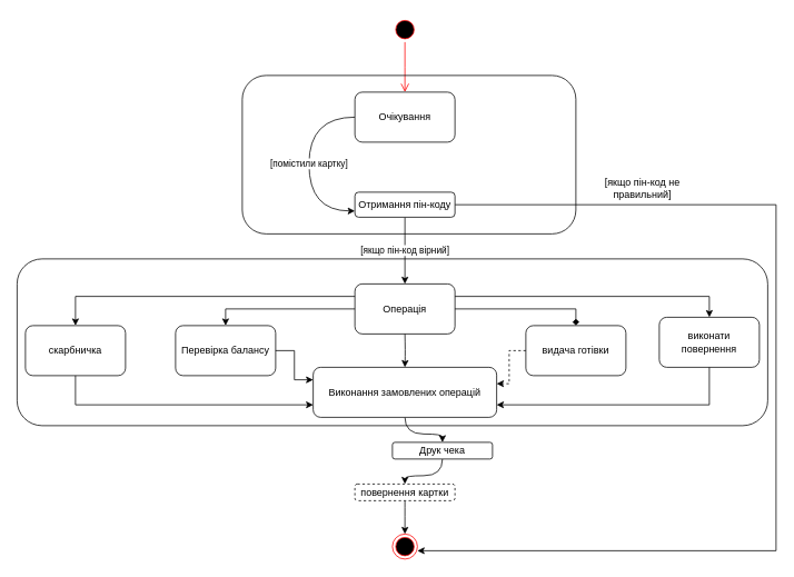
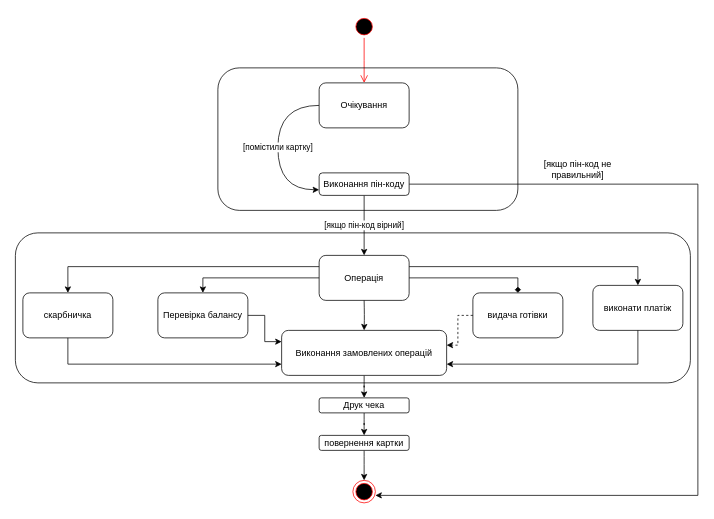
  <mxCell id="0" />
  <mxCell id="1" parent="0" />
  <mxCell id="2" value="" style="ellipse;html=1;shape=startState;fillColor=#000000;strokeColor=#ff0000;" parent="1" vertex="1"><mxGeometry x="470" y="20" width="30" height="30" as="geometry" /></mxCell>
  <mxCell id="3" value="" style="edgeStyle=orthogonalEdgeStyle;html=1;verticalAlign=bottom;endArrow=open;endSize=8;strokeColor=#ff0000;rounded=0;" parent="1" source="2" edge="1"><mxGeometry relative="1" as="geometry"><mxPoint x="485" y="110" as="targetPoint" /></mxGeometry></mxCell>
  <mxCell id="4" value="[помістили картку]" style="edgeStyle=orthogonalEdgeStyle;rounded=0;orthogonalLoop=1;jettySize=auto;html=1;entryX=0;entryY=0.75;entryDx=0;entryDy=0;exitX=0;exitY=0.5;exitDx=0;exitDy=0;curved=1;" parent="1" source="5" target="8" edge="1"><mxGeometry relative="1" as="geometry"><Array as="points"><mxPoint x="370" y="140" /><mxPoint x="370" y="253" /></Array></mxGeometry></mxCell>
  <mxCell id="5" value="Очікування" style="rounded=1;whiteSpace=wrap;html=1;" parent="1" vertex="1"><mxGeometry x="425" y="110" width="120" height="60" as="geometry" /></mxCell>
  <mxCell id="6" value="[якщо пін-код вірний]" style="edgeStyle=orthogonalEdgeStyle;curved=1;rounded=0;orthogonalLoop=1;jettySize=auto;html=1;" parent="1" source="8" edge="1"><mxGeometry relative="1" as="geometry"><mxPoint x="485" y="340" as="targetPoint" /></mxGeometry></mxCell>
  <mxCell id="7" style="edgeStyle=orthogonalEdgeStyle;rounded=0;orthogonalLoop=1;jettySize=auto;html=1;entryX=1;entryY=0.667;entryDx=0;entryDy=0;entryPerimeter=0;" parent="1" source="8" target="17" edge="1"><mxGeometry relative="1" as="geometry"><Array as="points"><mxPoint x="930" y="245" /><mxPoint x="930" y="660" /></Array></mxGeometry></mxCell>
- <mxCell id="8" value="Отримання пін-коду" style="rounded=1;whiteSpace=wrap;html=1;" parent="1" vertex="1"><mxGeometry x="425" y="230" width="120" height="30" as="geometry" /></mxCell>
+ <mxCell id="8" value="Виконання пін-коду" style="rounded=1;whiteSpace=wrap;html=1;" parent="1" vertex="1"><mxGeometry x="425" y="230" width="120" height="30" as="geometry" /></mxCell>
  <mxCell id="9" style="edgeStyle=orthogonalEdgeStyle;rounded=0;orthogonalLoop=1;jettySize=auto;html=1;exitX=0.5;exitY=1;exitDx=0;exitDy=0;" parent="1" source="8" target="8" edge="1"><mxGeometry relative="1" as="geometry" /></mxCell>
  <mxCell id="10" style="edgeStyle=orthogonalEdgeStyle;curved=1;rounded=0;orthogonalLoop=1;jettySize=auto;html=1;entryX=0.5;entryY=0;entryDx=0;entryDy=0;" parent="1" target="12" edge="1"><mxGeometry relative="1" as="geometry"><mxPoint x="485" y="400" as="sourcePoint" /></mxGeometry></mxCell>
  <mxCell id="11" style="edgeStyle=orthogonalEdgeStyle;curved=1;rounded=0;orthogonalLoop=1;jettySize=auto;html=1;entryX=0.5;entryY=0;entryDx=0;entryDy=0;" parent="1" source="12" target="14" edge="1"><mxGeometry relative="1" as="geometry" /></mxCell>
  <mxCell id="12" value="Виконання замовлених операцій" style="rounded=1;whiteSpace=wrap;html=1;" parent="1" vertex="1"><mxGeometry x="375" y="440" width="220" height="60" as="geometry" /></mxCell>
  <mxCell id="13" style="edgeStyle=orthogonalEdgeStyle;curved=1;rounded=0;orthogonalLoop=1;jettySize=auto;html=1;entryX=0.5;entryY=0;entryDx=0;entryDy=0;" parent="1" source="14" target="16" edge="1"><mxGeometry relative="1" as="geometry" /></mxCell>
- <mxCell id="14" value="Друк чека" style="rounded=1;whiteSpace=wrap;html=1;" parent="1" vertex="1"><mxGeometry x="470" y="530" width="120" height="20" as="geometry" /></mxCell>
+ <mxCell id="14" value="Друк чека" style="rounded=1;whiteSpace=wrap;html=1;" parent="1" vertex="1"><mxGeometry x="425" y="530" width="120" height="20" as="geometry" /></mxCell>
  <mxCell id="15" style="edgeStyle=orthogonalEdgeStyle;curved=1;rounded=0;orthogonalLoop=1;jettySize=auto;html=1;entryX=0.5;entryY=0;entryDx=0;entryDy=0;" parent="1" source="16" target="17" edge="1"><mxGeometry relative="1" as="geometry" /></mxCell>
- <mxCell id="16" value="повернення картки" style="rounded=1;whiteSpace=wrap;html=1;dashed=1;" parent="1" vertex="1"><mxGeometry x="425" y="580" width="120" height="20" as="geometry" /></mxCell>
+ <mxCell id="16" value="повернення картки" style="rounded=1;whiteSpace=wrap;html=1;" parent="1" vertex="1"><mxGeometry x="425" y="580" width="120" height="20" as="geometry" /></mxCell>
  <mxCell id="17" value="" style="ellipse;html=1;shape=endState;fillColor=#000000;strokeColor=#ff0000;" parent="1" vertex="1"><mxGeometry x="470" y="640" width="30" height="30" as="geometry" /></mxCell>
  <mxCell id="18" value="" style="rounded=1;whiteSpace=wrap;html=1;fillColor=none;" parent="1" vertex="1"><mxGeometry x="290" y="90" width="400" height="190" as="geometry" /></mxCell>
  <mxCell id="19" value="[якщо пін-код не правильний]" style="text;html=1;strokeColor=none;fillColor=none;align=center;verticalAlign=middle;whiteSpace=wrap;rounded=0;" parent="1" vertex="1"><mxGeometry x="720" y="210" width="100" height="30" as="geometry" /></mxCell>
  <mxCell id="20" style="edgeStyle=orthogonalEdgeStyle;rounded=0;orthogonalLoop=1;jettySize=auto;html=1;entryX=0.5;entryY=0;entryDx=0;entryDy=0;" parent="1" source="24" target="26" edge="1"><mxGeometry relative="1" as="geometry" /></mxCell>
  <mxCell id="21" style="edgeStyle=orthogonalEdgeStyle;rounded=0;orthogonalLoop=1;jettySize=auto;html=1;entryX=0.5;entryY=0;entryDx=0;entryDy=0;endArrow=diamond;" parent="1" source="24" target="28" edge="1"><mxGeometry relative="1" as="geometry" /></mxCell>
  <mxCell id="22" style="edgeStyle=orthogonalEdgeStyle;rounded=0;orthogonalLoop=1;jettySize=auto;html=1;exitX=0;exitY=0.25;exitDx=0;exitDy=0;entryX=0.5;entryY=0;entryDx=0;entryDy=0;" parent="1" source="24" target="32" edge="1"><mxGeometry relative="1" as="geometry" /></mxCell>
  <mxCell id="23" style="edgeStyle=orthogonalEdgeStyle;rounded=0;orthogonalLoop=1;jettySize=auto;html=1;exitX=1;exitY=0.25;exitDx=0;exitDy=0;entryX=0.5;entryY=0;entryDx=0;entryDy=0;" parent="1" source="24" target="30" edge="1"><mxGeometry relative="1" as="geometry" /></mxCell>
  <mxCell id="24" value="Операція" style="rounded=1;whiteSpace=wrap;html=1;fillColor=none;" parent="1" vertex="1"><mxGeometry x="425" y="340" width="120" height="60" as="geometry" /></mxCell>
  <mxCell id="25" style="edgeStyle=orthogonalEdgeStyle;rounded=0;orthogonalLoop=1;jettySize=auto;html=1;entryX=0;entryY=0.25;entryDx=0;entryDy=0;" parent="1" source="26" target="12" edge="1"><mxGeometry relative="1" as="geometry" /></mxCell>
  <mxCell id="26" value="Перевірка балансу" style="rounded=1;whiteSpace=wrap;html=1;fillColor=none;" parent="1" vertex="1"><mxGeometry x="210" y="390" width="120" height="60" as="geometry" /></mxCell>
  <mxCell id="27" style="edgeStyle=orthogonalEdgeStyle;rounded=0;orthogonalLoop=1;jettySize=auto;html=1;entryX=1;entryY=0.328;entryDx=0;entryDy=0;entryPerimeter=0;dashed=1;" parent="1" source="28" target="12" edge="1"><mxGeometry relative="1" as="geometry" /></mxCell>
  <mxCell id="28" value="видача готівки" style="rounded=1;whiteSpace=wrap;html=1;fillColor=none;" parent="1" vertex="1"><mxGeometry x="630" y="390" width="120" height="60" as="geometry" /></mxCell>
  <mxCell id="29" style="edgeStyle=orthogonalEdgeStyle;rounded=0;orthogonalLoop=1;jettySize=auto;html=1;entryX=1;entryY=0.75;entryDx=0;entryDy=0;" edge="1" parent="1" source="30" target="12"><mxGeometry relative="1" as="geometry"><Array as="points"><mxPoint x="850" y="485" /></Array></mxGeometry></mxCell>
- <mxCell id="30" value="виконати повернення" style="rounded=1;whiteSpace=wrap;html=1;fillColor=none;" parent="1" vertex="1"><mxGeometry x="790" y="380" width="120" height="60" as="geometry" /></mxCell>
+ <mxCell id="30" value="виконати платіж" style="rounded=1;whiteSpace=wrap;html=1;fillColor=none;" parent="1" vertex="1"><mxGeometry x="790" y="380" width="120" height="60" as="geometry" /></mxCell>
  <mxCell id="31" style="edgeStyle=orthogonalEdgeStyle;rounded=0;orthogonalLoop=1;jettySize=auto;html=1;entryX=0;entryY=0.75;entryDx=0;entryDy=0;" edge="1" parent="1" source="32" target="12"><mxGeometry relative="1" as="geometry"><Array as="points"><mxPoint x="90" y="485" /></Array></mxGeometry></mxCell>
  <mxCell id="32" value="скарбничка" style="rounded=1;whiteSpace=wrap;html=1;fillColor=none;" parent="1" vertex="1"><mxGeometry x="30" y="390" width="120" height="60" as="geometry" /></mxCell>
  <mxCell id="33" value="" style="rounded=1;whiteSpace=wrap;html=1;fillColor=none;" parent="1" vertex="1"><mxGeometry x="20" y="310" width="900" height="200" as="geometry" /></mxCell>
